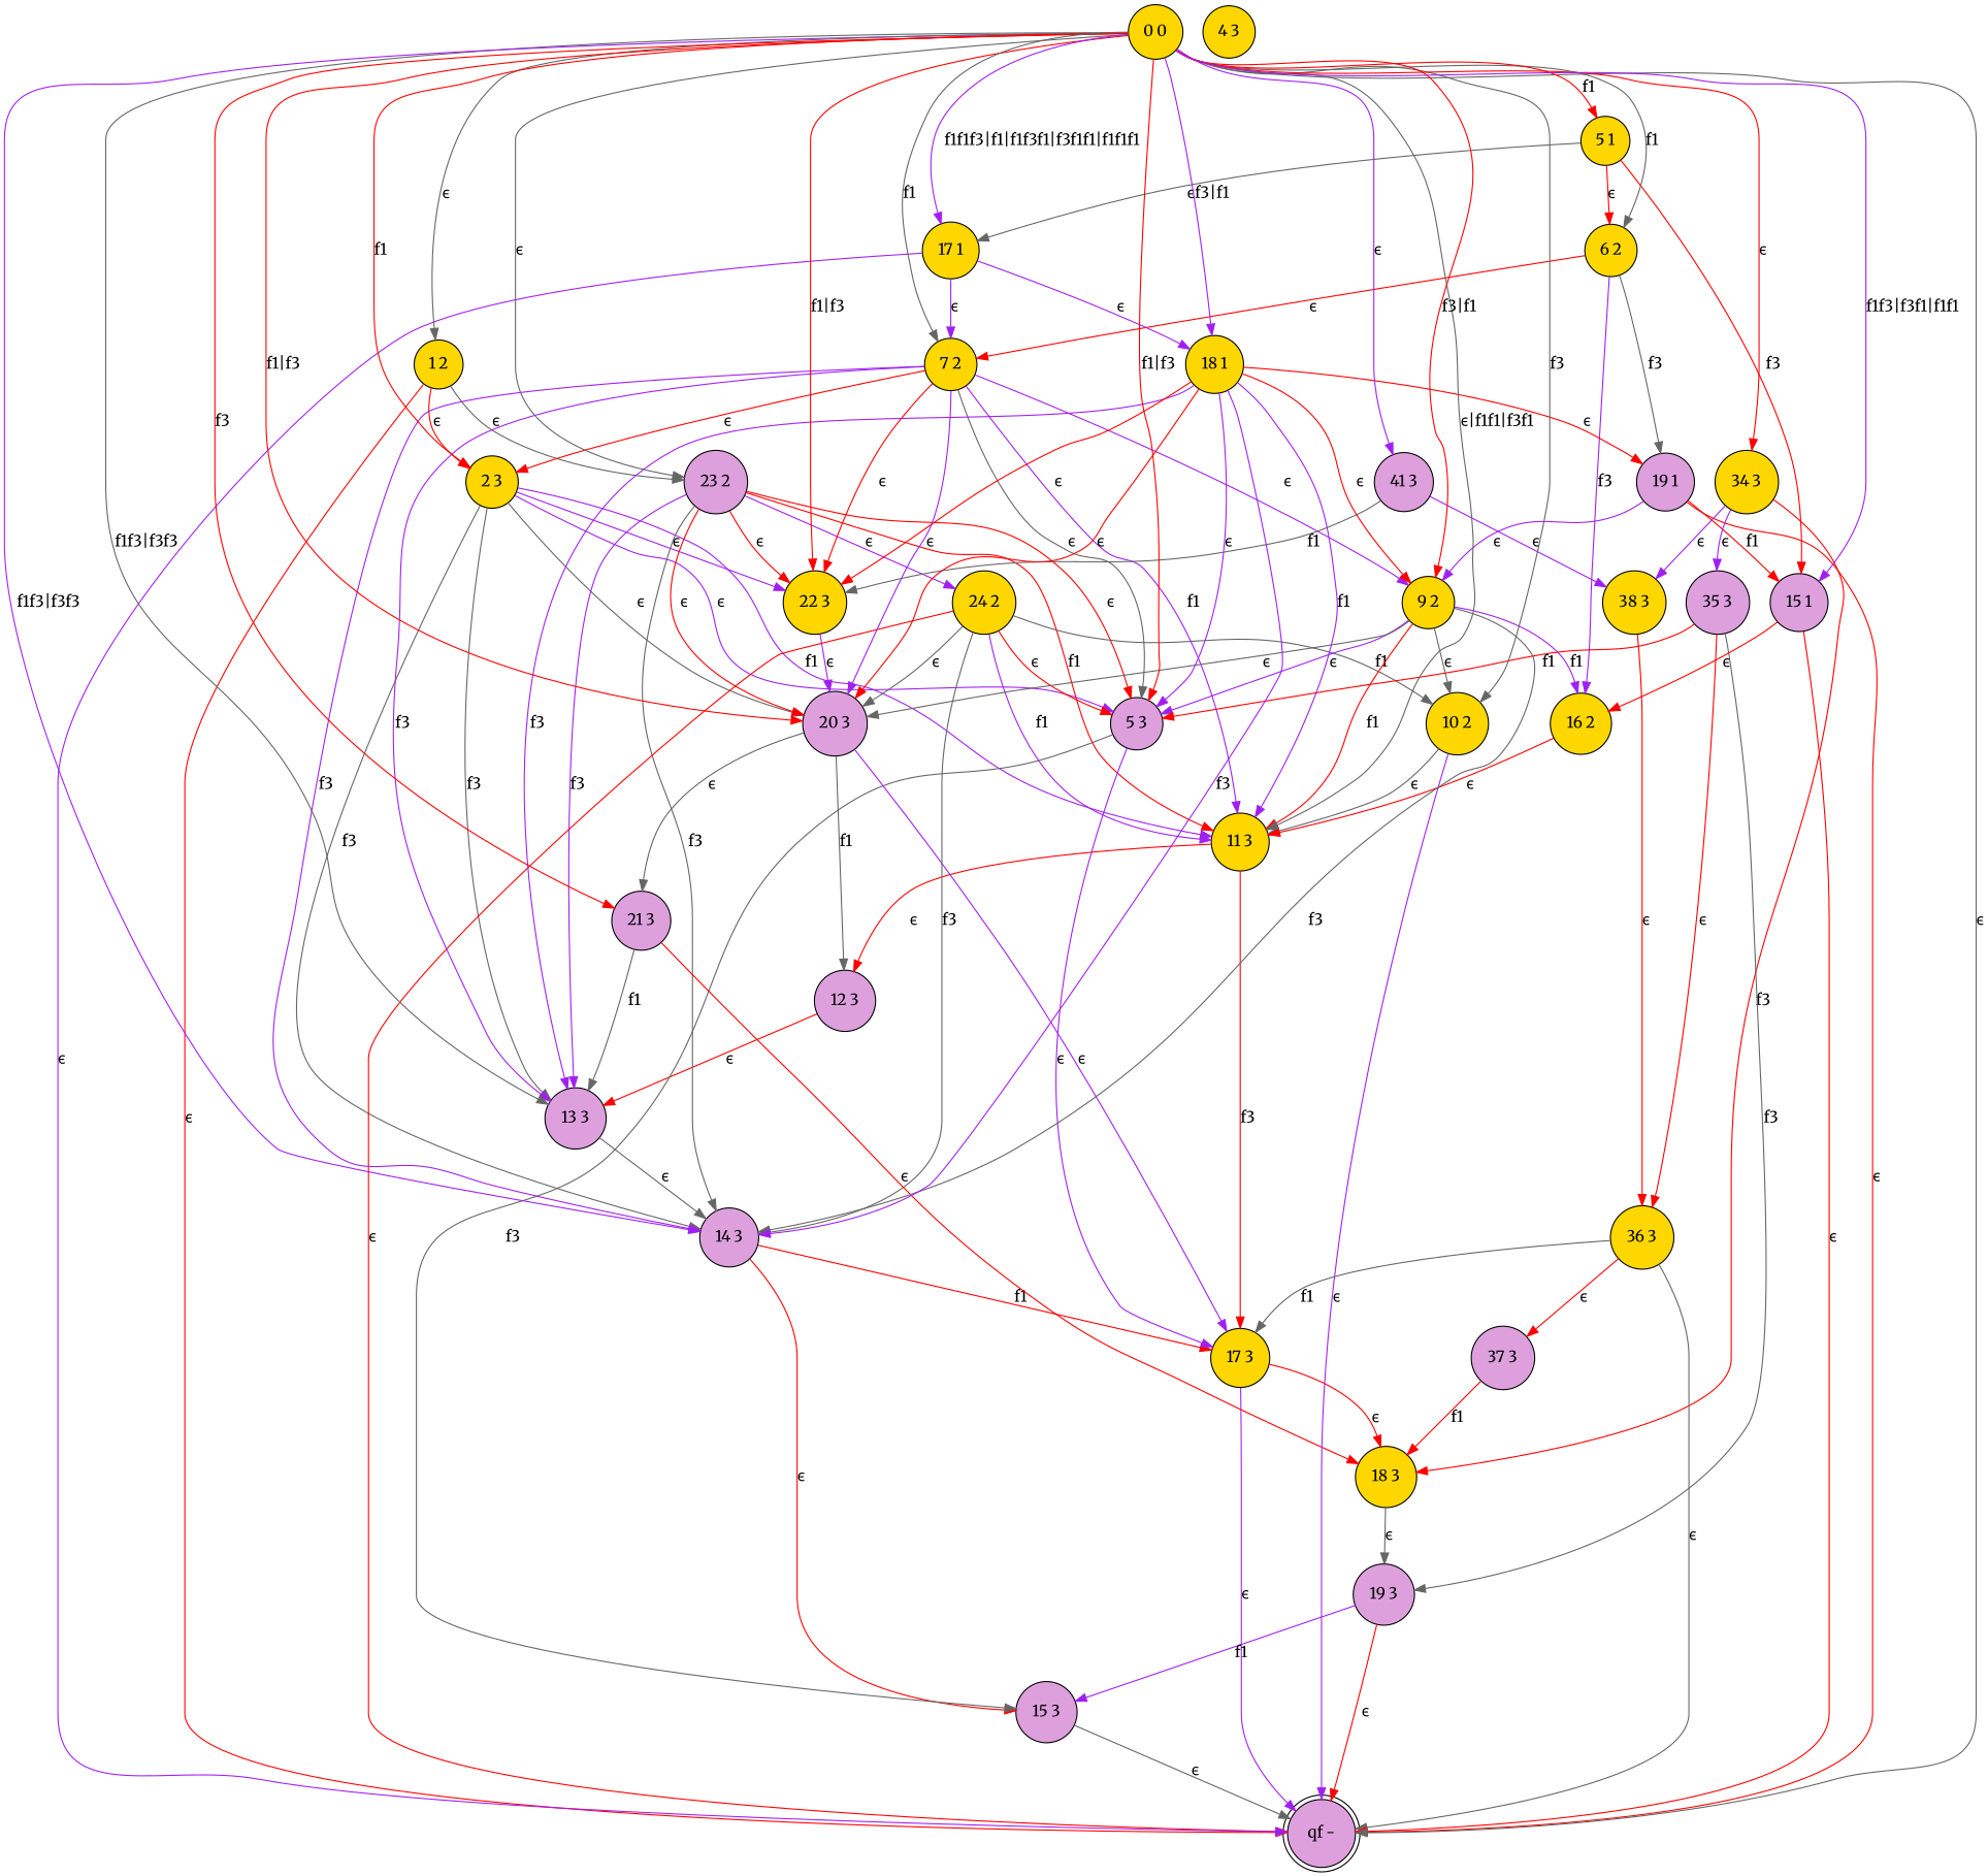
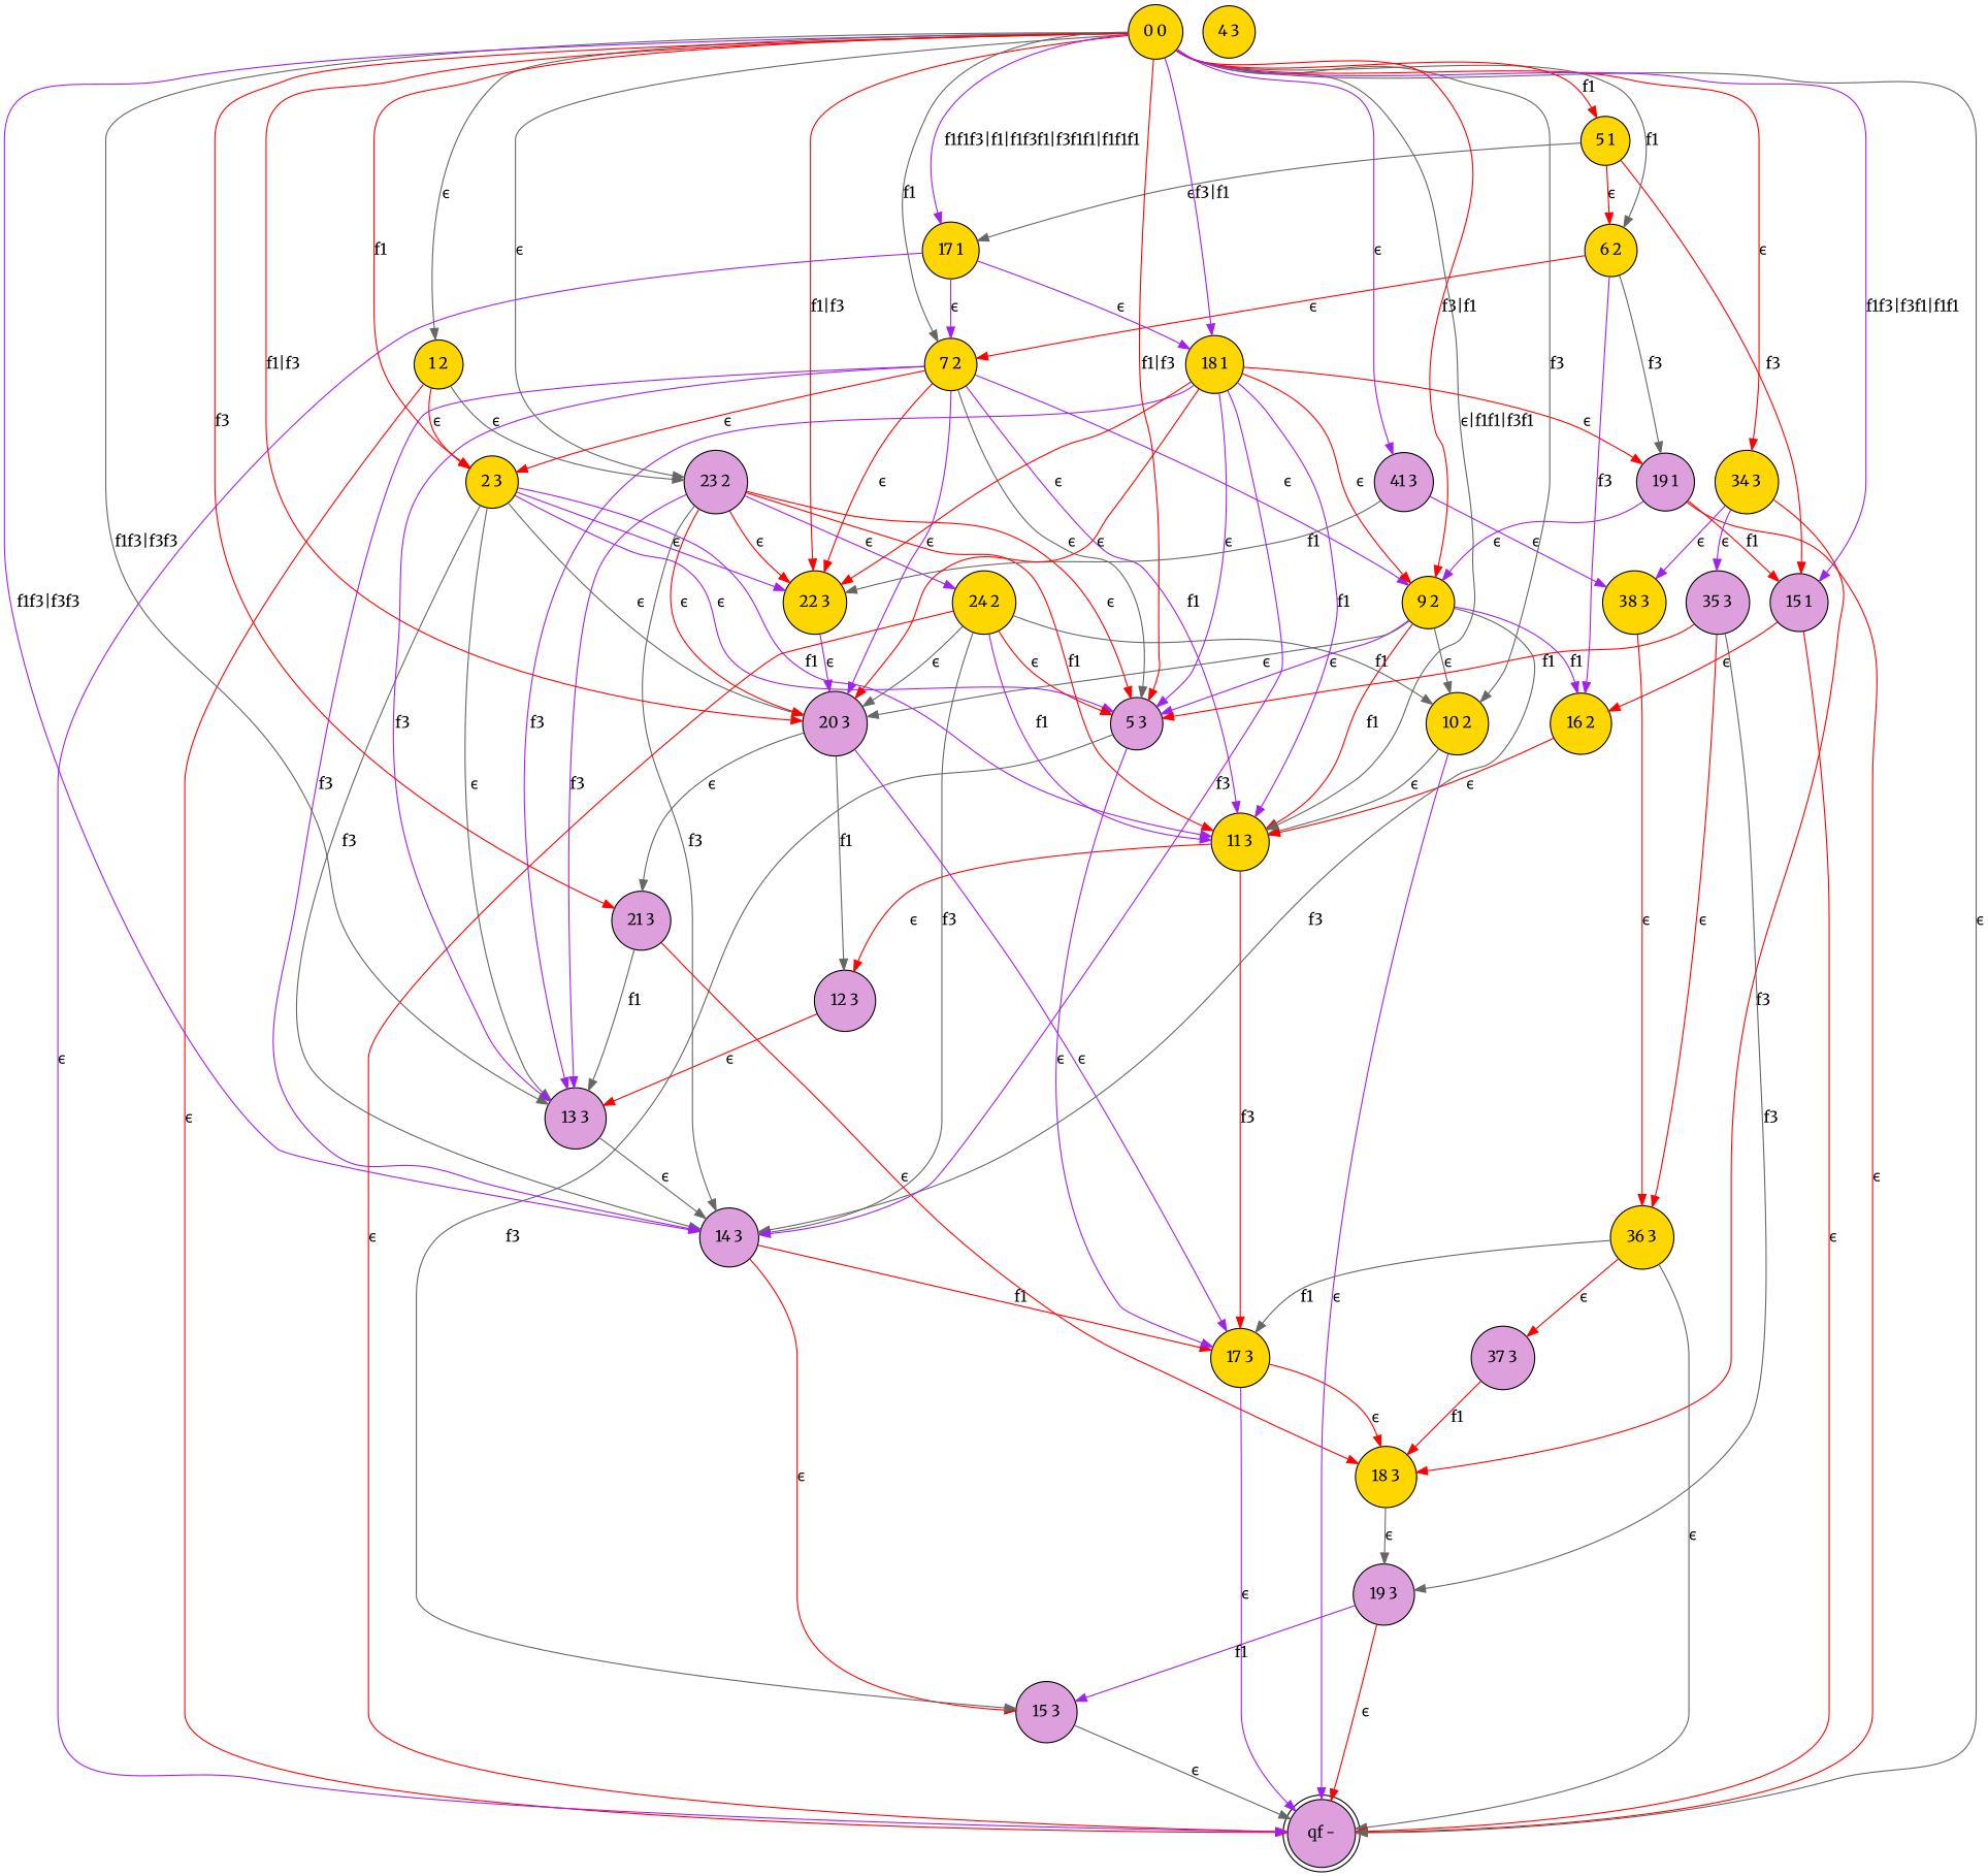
  digraph {
    fontname=Merriweather
    node [fillcolor=gold fontname=Merriweather shape=circle style=filled]
    edge [color=red fontname=Merriweather]
    "12 3" [fillcolor=plum]
    "11 3"
    "17 3"
    "13 3" [fillcolor=plum]
    "qf -" [fillcolor=plum shape=doublecircle]
    "18 3"
    "14 3" [fillcolor=plum]
    "15 3" [fillcolor=plum]
    "19 3" [fillcolor=plum]
    "1 2"
    "2 3"
    "23 2" [fillcolor=plum]
    "5 3" [fillcolor=plum]
    "20 3" [fillcolor=plum]
    "22 3"
    "24 2"
    "21 3" [fillcolor=plum]
    "10 2"
    "6 2"
    "7 2"
    "16 2"
    "19 1" [fillcolor=plum]
    "9 2"
    "4 3"
    "34 3"
    "35 3" [fillcolor=plum]
    "38 3"
    "36 3"
    "37 3" [fillcolor=plum]
    "41 3" [fillcolor=plum]
    "5 1"
    "17 1"
    "15 1" [fillcolor=plum]
    "18 1"
    "0 0"
    "12 3" -> "13 3" [label="ϵ"]
    "11 3" -> "12 3" [label="ϵ"]
    "11 3" -> "17 3" [label=f3]
    "17 3" -> "qf -" [color=purple label="ϵ"]
    "17 3" -> "18 3" [label="ϵ"]
    "13 3" -> "14 3" [color=gray40 label="ϵ"]
    "18 3" -> "19 3" [color=gray40 label="ϵ"]
    "14 3" -> "17 3" [label=f1]
    "14 3" -> "15 3" [label="ϵ"]
    "15 3" -> "qf -" [color=gray40 label="ϵ"]
    "19 3" -> "qf -" [label="ϵ"]
    "19 3" -> "15 3" [color=purple label=f1]
    "1 2" -> "qf -" [label="ϵ"]
    "1 2" -> "2 3" [label="ϵ"]
    "1 2" -> "23 2" [color=gray40 label="ϵ"]
    "2 3" -> "11 3" [color=purple label=f1]
-   "2 3" -> "13 3" [color=gray40 label=f3]
+   "2 3" -> "13 3" [color=gray40 label="ϵ"]
    "2 3" -> "14 3" [color=gray40 label=f3]
    "2 3" -> "5 3" [color=purple label="ϵ"]
    "2 3" -> "20 3" [color=gray40 label="ϵ"]
    "2 3" -> "22 3" [color=purple label="ϵ"]
    "23 2" -> "11 3" [label=f1]
    "23 2" -> "13 3" [color=purple label=f3]
    "23 2" -> "14 3" [color=gray40 label=f3]
    "23 2" -> "5 3" [label="ϵ"]
    "23 2" -> "20 3" [label="ϵ"]
    "23 2" -> "22 3" [label="ϵ"]
    "23 2" -> "24 2" [color=purple label="ϵ"]
    "5 3" -> "17 3" [color=purple label="ϵ"]
    "5 3" -> "15 3" [color=gray40 label=f3]
    "20 3" -> "12 3" [color=gray40 label=f1]
    "20 3" -> "17 3" [color=purple label="ϵ"]
    "20 3" -> "21 3" [color=gray40 label="ϵ"]
    "22 3" -> "20 3" [color=purple label="ϵ"]
    "24 2" -> "11 3" [color=purple label=f1]
    "24 2" -> "qf -" [label="ϵ"]
    "24 2" -> "14 3" [color=gray40 label=f3]
    "24 2" -> "5 3" [label="ϵ"]
    "24 2" -> "20 3" [color=gray40 label="ϵ"]
    "24 2" -> "10 2" [color=gray40 label=f1]
    "21 3" -> "13 3" [color=gray40 label=f1]
    "21 3" -> "18 3" [label="ϵ"]
    "10 2" -> "11 3" [color=gray40 label="ϵ"]
    "10 2" -> "qf -" [color=purple label="ϵ"]
    "6 2" -> "7 2" [label="ϵ"]
    "6 2" -> "16 2" [color=purple label=f3]
    "6 2" -> "19 1" [color=gray40 label=f3]
    "7 2" -> "11 3" [color=purple label=f1]
    "7 2" -> "13 3" [color=purple label=f3]
    "7 2" -> "14 3" [color=purple label=f3]
    "7 2" -> "2 3" [label="ϵ"]
    "7 2" -> "5 3" [color=gray40 label="ϵ"]
    "7 2" -> "20 3" [color=purple label="ϵ"]
    "7 2" -> "22 3" [label="ϵ"]
    "7 2" -> "9 2" [color=purple label="ϵ"]
    "16 2" -> "11 3" [label="ϵ"]
    "19 1" -> "qf -" [label="ϵ"]
    "19 1" -> "9 2" [color=purple label="ϵ"]
    "19 1" -> "15 1" [label=f1]
    "9 2" -> "11 3" [label=f1]
    "9 2" -> "14 3" [color=gray40 label=f3]
    "9 2" -> "5 3" [color=purple label="ϵ"]
    "9 2" -> "20 3" [color=gray40 label="ϵ"]
    "9 2" -> "10 2" [color=gray40 label="ϵ"]
    "9 2" -> "16 2" [color=purple label=f1]
    "34 3" -> "18 3" [label=f3]
    "34 3" -> "35 3" [color=purple label="ϵ"]
    "34 3" -> "38 3" [color=purple label="ϵ"]
    "35 3" -> "19 3" [color=gray40 label=f3]
    "35 3" -> "5 3" [label=f1]
    "35 3" -> "36 3" [label="ϵ"]
    "38 3" -> "36 3" [label="ϵ"]
    "36 3" -> "17 3" [color=gray40 label=f1]
    "36 3" -> "qf -" [color=gray40 label="ϵ"]
    "36 3" -> "37 3" [label="ϵ"]
    "37 3" -> "18 3" [label=f1]
    "41 3" -> "22 3" [color=gray40 label=f1]
    "41 3" -> "38 3" [color=purple label="ϵ"]
    "5 1" -> "6 2" [label="ϵ"]
    "5 1" -> "17 1" [color=gray40 label="ϵ"]
    "5 1" -> "15 1" [label=f3]
    "17 1" -> "qf -" [color=purple label="ϵ"]
    "17 1" -> "7 2" [color=purple label="ϵ"]
    "17 1" -> "18 1" [color=purple label="ϵ"]
    "15 1" -> "qf -" [label="ϵ"]
    "15 1" -> "16 2" [label="ϵ"]
    "18 1" -> "11 3" [color=purple label=f1]
    "18 1" -> "13 3" [color=purple label=f3]
    "18 1" -> "14 3" [color=purple label=f3]
    "18 1" -> "5 3" [color=purple label="ϵ"]
    "18 1" -> "20 3" [label="ϵ"]
    "18 1" -> "22 3" [label="ϵ"]
    "18 1" -> "19 1" [label="ϵ"]
    "18 1" -> "9 2" [label="ϵ"]
    "0 0" -> "11 3" [color=gray40 label="ϵ|f1f1|f3f1"]
    "0 0" -> "13 3" [color=gray40 label="f1f3|f3f3"]
    "0 0" -> "qf -" [color=gray40 label="ϵ"]
    "0 0" -> "14 3" [color=purple label="f1f3|f3f3"]
    "0 0" -> "1 2" [color=gray40 label="ϵ"]
    "0 0" -> "2 3" [label=f1]
    "0 0" -> "23 2" [color=gray40 label="ϵ"]
    "0 0" -> "5 3" [label="f1|f3"]
    "0 0" -> "20 3" [label="f1|f3"]
    "0 0" -> "22 3" [label="f1|f3"]
    "0 0" -> "21 3" [label=f3]
    "0 0" -> "10 2" [color=gray40 label=f3]
    "0 0" -> "6 2" [color=gray40 label=f1]
    "0 0" -> "7 2" [color=gray40 label=f1]
    "0 0" -> "9 2" [label="f3|f1"]
    "0 0" -> "34 3" [label="ϵ"]
    "0 0" -> "41 3" [color=purple label="ϵ"]
    "0 0" -> "5 1" [label=f1]
    "0 0" -> "17 1" [color=purple label="f1f1f3|f1|f1f3f1|f3f1f1|f1f1f1"]
    "0 0" -> "15 1" [color=purple label="f1f3|f3f1|f1f1"]
    "0 0" -> "18 1" [color=purple label="f3|f1"]
  }
